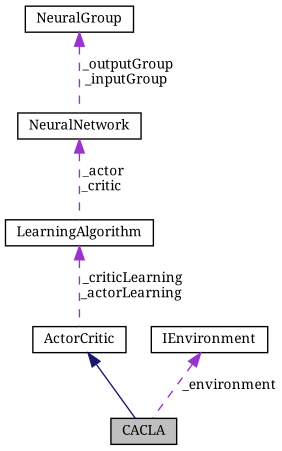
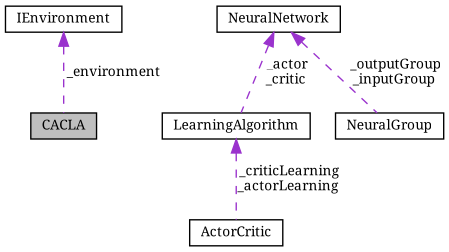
  digraph {
    fontname="Noto Serif"
    node [color=black fillcolor=white fontname="Noto Serif" fontsize=10 shape=record style=filled]
    edge [color=darkorchid3 dir=back fontname="Noto Serif" fontsize=10 labelfontname=Helvetica labelfontsize=10 style=dashed]
    n1 [fillcolor=grey75 fontcolor=black height=0.2 label=CACLA width=0.4]
    n2 [height=0.2 label=ActorCritic width=0.4]
    n3 [height=0.2 label=LearningAlgorithm width=0.4]
    n4 [height=0.2 label=NeuralNetwork width=0.4]
    n5 [height=0.2 label=NeuralGroup width=0.4]
    n6 [height=0.2 label=IEnvironment width=0.4]
-   n2 -> n1 [color=midnightblue style=solid]
    n3 -> n2 [label=" _criticLearning\n_actorLearning"]
    n4 -> n3 [label=" _actor\n_critic"]
-   n5 -> n4 [label=" _outputGroup\n_inputGroup"]
+   n4 -> n5 [label=" _outputGroup\n_inputGroup"]
    n6 -> n1 [label=" _environment"]
  }
